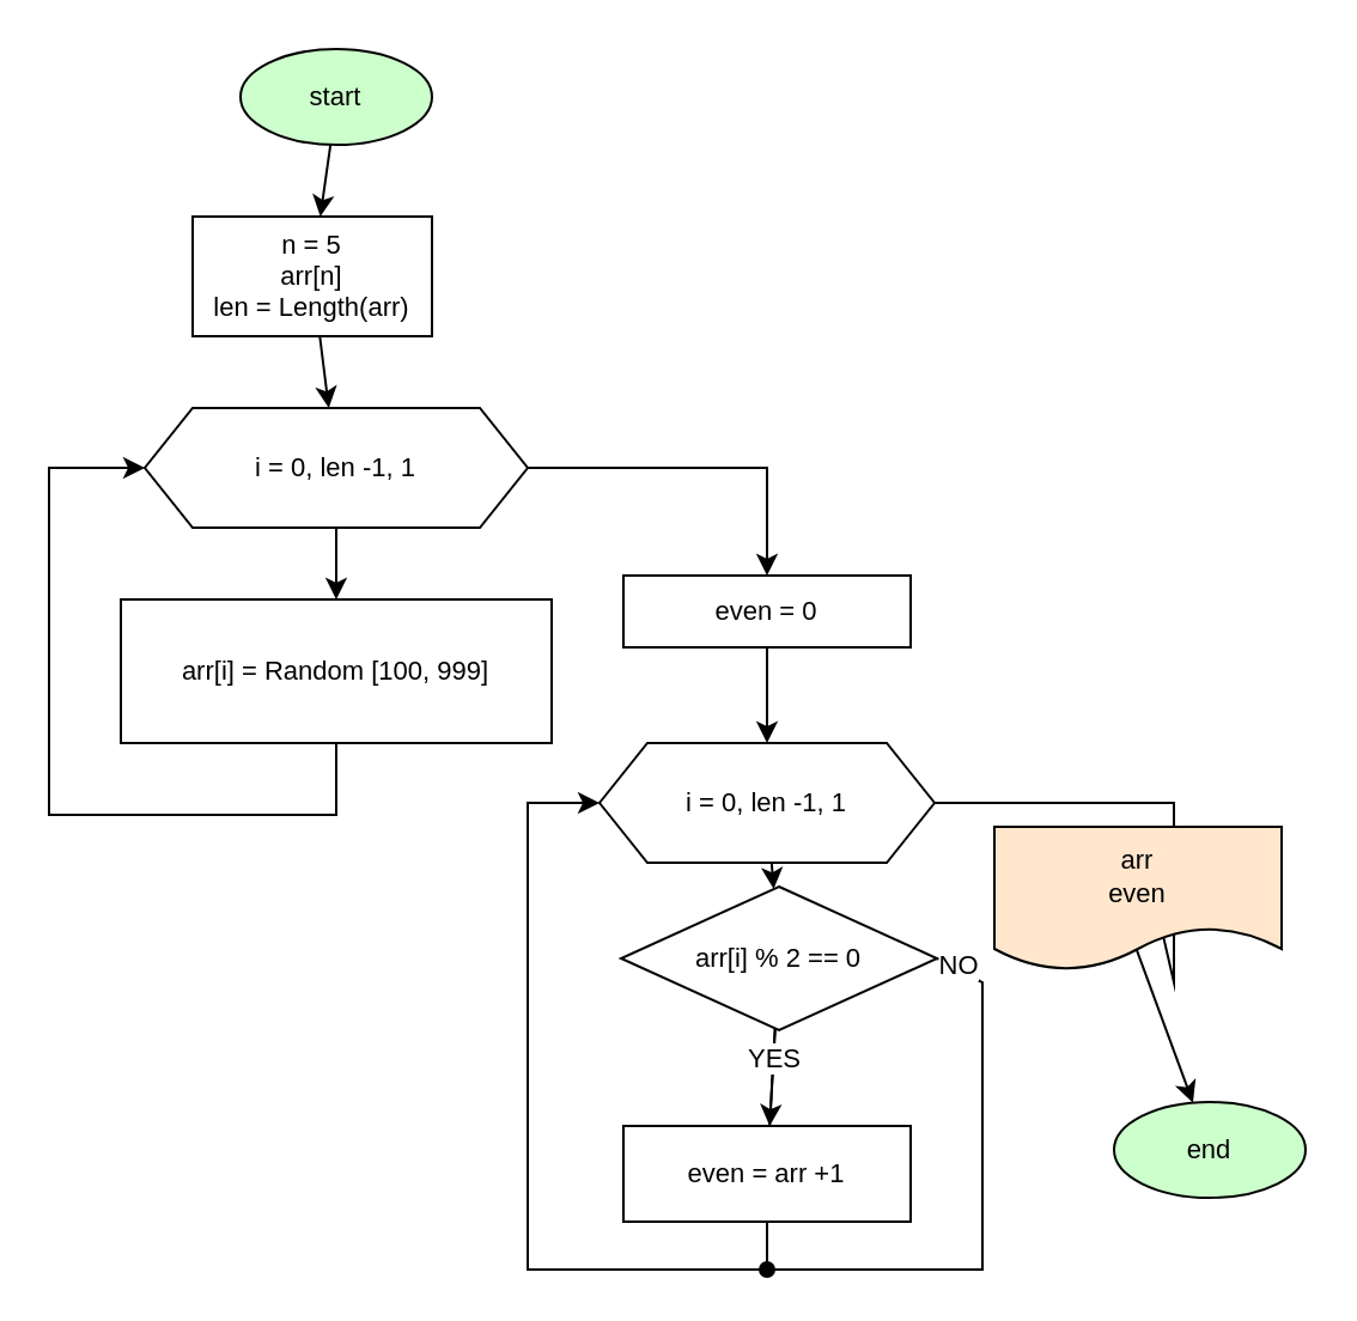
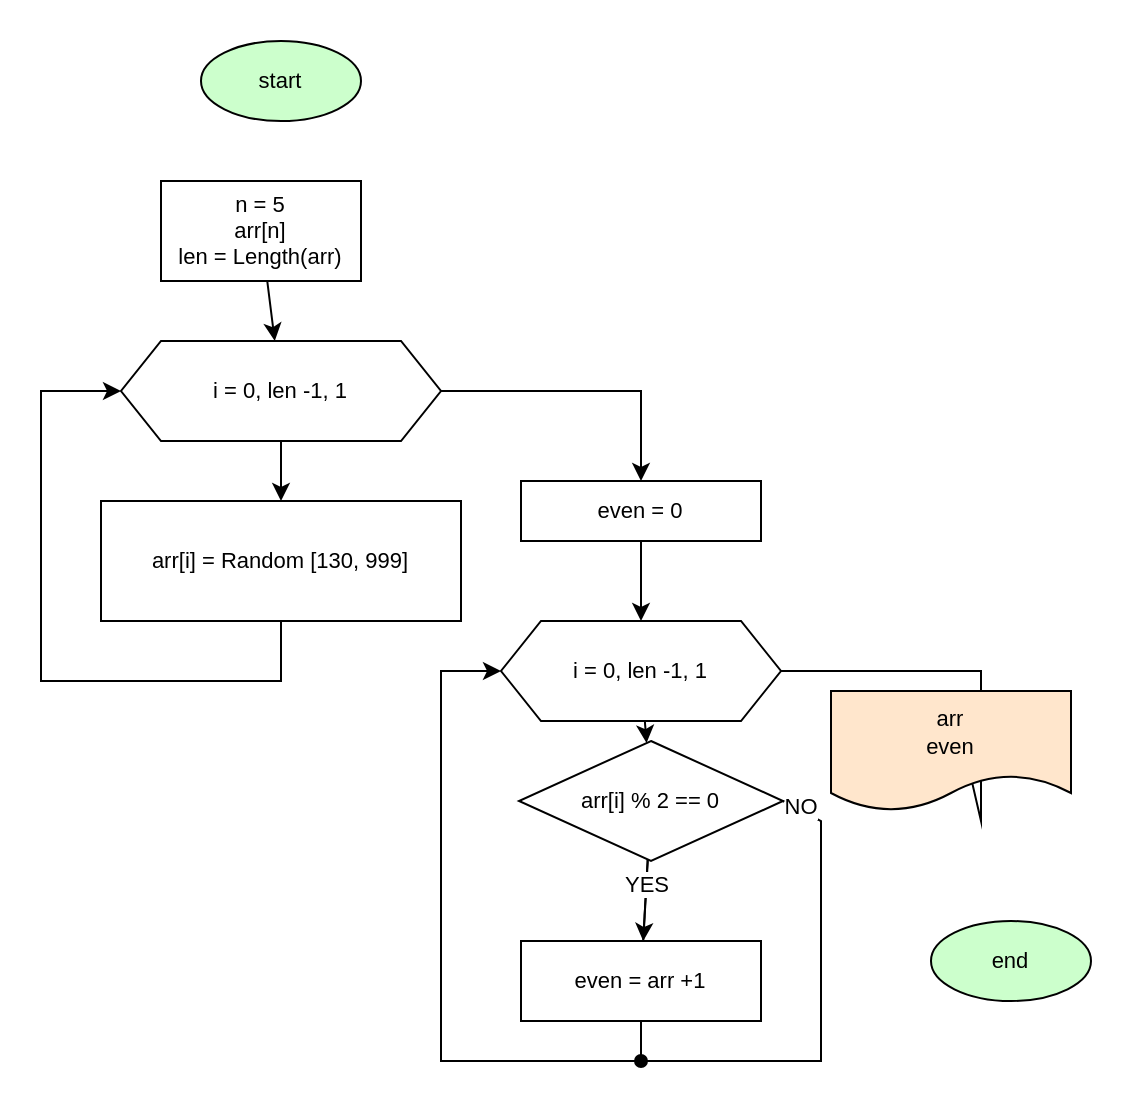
  <mxCell id="0" />
  <mxCell id="1" parent="0" />
- <mxCell id="2" value="" style="edgeStyle=none;rounded=0;orthogonalLoop=1;jettySize=auto;html=1;fillColor=#FFFFFF;strokeColor=#000000;fontColor=#000000;labelBackgroundColor=none;" parent="1" source="3" target="5" edge="1"><mxGeometry relative="1" as="geometry" /></mxCell>
  <mxCell id="3" value="start" style="ellipse;whiteSpace=wrap;html=1;fillColor=#CCFFCC;strokeColor=#000000;fontColor=#000000;labelBackgroundColor=none;endArrow=classic;fontSize=11;rounded=0;" parent="1" vertex="1"><mxGeometry x="100" y="20" width="80" height="40" as="geometry" /></mxCell>
  <mxCell id="4" value="" style="edgeStyle=none;rounded=0;orthogonalLoop=1;jettySize=auto;html=1;fillColor=#FFFFFF;strokeColor=#000000;fontColor=#000000;labelBackgroundColor=none;" parent="1" source="5" target="8" edge="1"><mxGeometry relative="1" as="geometry" /></mxCell>
  <mxCell id="5" value="n = 5&lt;br&gt;arr[n]&lt;br&gt;len = Length(arr)" style="rounded=0;whiteSpace=wrap;html=1;fillColor=#FFFFFF;strokeColor=#000000;fontColor=#000000;labelBackgroundColor=none;endArrow=classic;fontSize=11;" parent="1" vertex="1"><mxGeometry x="80" y="90" width="100" height="50" as="geometry" /></mxCell>
  <mxCell id="6" value="" style="edgeStyle=none;rounded=0;orthogonalLoop=1;jettySize=auto;html=1;fillColor=#FFFFFF;strokeColor=#000000;fontColor=#000000;labelBackgroundColor=none;" parent="1" source="8" target="10" edge="1"><mxGeometry relative="1" as="geometry" /></mxCell>
  <mxCell id="7" style="edgeStyle=none;rounded=0;orthogonalLoop=1;jettySize=auto;html=1;exitX=1;exitY=0.5;exitDx=0;exitDy=0;fillColor=#FFFFFF;strokeColor=#000000;fontColor=#000000;labelBackgroundColor=none;" parent="1" source="8" target="23" edge="1"><mxGeometry relative="1" as="geometry"><mxPoint x="315" y="230" as="targetPoint" /><Array as="points"><mxPoint x="320" y="195" /></Array></mxGeometry></mxCell>
  <mxCell id="8" value="i = 0, len -1, 1" style="shape=hexagon;perimeter=hexagonPerimeter2;whiteSpace=wrap;html=1;fixedSize=1;fillColor=#FFFFFF;strokeColor=#000000;fontColor=#000000;labelBackgroundColor=none;endArrow=classic;fontSize=11;rounded=0;" parent="1" vertex="1"><mxGeometry x="60" y="170" width="160" height="50" as="geometry" /></mxCell>
  <mxCell id="9" style="edgeStyle=none;rounded=0;orthogonalLoop=1;jettySize=auto;html=1;exitX=0.5;exitY=1;exitDx=0;exitDy=0;entryX=0;entryY=0.5;entryDx=0;entryDy=0;fillColor=#FFFFFF;strokeColor=#000000;fontColor=#000000;labelBackgroundColor=none;" parent="1" source="10" target="8" edge="1"><mxGeometry relative="1" as="geometry"><Array as="points"><mxPoint x="140" y="340" /><mxPoint x="20" y="340" /><mxPoint x="20" y="195" /></Array></mxGeometry></mxCell>
- <mxCell id="10" value="arr[i] = Random [100, 999]" style="whiteSpace=wrap;html=1;fillColor=#FFFFFF;strokeColor=#000000;fontColor=#000000;labelBackgroundColor=none;endArrow=classic;fontSize=11;rounded=0;" parent="1" vertex="1"><mxGeometry x="50" y="250" width="180" height="60" as="geometry" /></mxCell>
+ <mxCell id="10" value="arr[i] = Random [130, 999]" style="whiteSpace=wrap;html=1;fillColor=#FFFFFF;strokeColor=#000000;fontColor=#000000;labelBackgroundColor=none;endArrow=classic;fontSize=11;rounded=0;" parent="1" vertex="1"><mxGeometry x="50" y="250" width="180" height="60" as="geometry" /></mxCell>
  <mxCell id="11" value="" style="edgeStyle=none;rounded=0;orthogonalLoop=1;jettySize=auto;html=1;fillColor=#FFFFFF;strokeColor=#000000;fontColor=#000000;labelBackgroundColor=none;" parent="1" source="12" target="17" edge="1"><mxGeometry relative="1" as="geometry" /></mxCell>
  <mxCell id="12" value="&lt;span&gt;i = 0, len -1, 1&lt;/span&gt;" style="shape=hexagon;perimeter=hexagonPerimeter2;whiteSpace=wrap;html=1;fixedSize=1;fillColor=#FFFFFF;strokeColor=#000000;fontColor=#000000;labelBackgroundColor=none;endArrow=classic;fontSize=11;rounded=0;" parent="1" vertex="1"><mxGeometry x="250" y="310" width="140" height="50" as="geometry" /></mxCell>
  <mxCell id="13" value="" style="edgeStyle=none;rounded=0;orthogonalLoop=1;jettySize=auto;html=1;fillColor=#FFFFFF;strokeColor=#000000;fontColor=#000000;labelBackgroundColor=none;" parent="1" source="17" target="21" edge="1"><mxGeometry relative="1" as="geometry" /></mxCell>
  <mxCell id="14" style="edgeStyle=none;rounded=0;orthogonalLoop=1;jettySize=auto;html=1;exitX=1;exitY=0.5;exitDx=0;exitDy=0;entryX=0.5;entryY=0;entryDx=0;entryDy=0;fillColor=#FFFFFF;strokeColor=#000000;fontColor=#000000;labelBackgroundColor=none;" parent="1" source="12" target="25" edge="1"><mxGeometry relative="1" as="geometry"><Array as="points"><mxPoint x="490" y="335" /><mxPoint x="490" y="410" /></Array></mxGeometry></mxCell>
  <mxCell id="15" style="edgeStyle=none;rounded=0;orthogonalLoop=1;jettySize=auto;html=1;exitX=1;exitY=0.5;exitDx=0;exitDy=0;endArrow=oval;endFill=1;fillColor=#FFFFFF;strokeColor=#000000;fontColor=#000000;labelBackgroundColor=none;" parent="1" source="17" edge="1"><mxGeometry relative="1" as="geometry"><mxPoint x="320" y="530" as="targetPoint" /><Array as="points"><mxPoint x="410" y="410" /><mxPoint x="410" y="530" /></Array></mxGeometry></mxCell>
  <mxCell id="16" value="NO" style="edgeLabel;html=1;align=center;verticalAlign=middle;resizable=0;points=[];endArrow=classic;rounded=0;strokeColor=#000000;fillColor=#FFFFFF;fontColor=#000000;labelBackgroundColor=#FFFFFF;" parent="15" vertex="1" connectable="0"><mxGeometry x="-0.949" y="-2" relative="1" as="geometry"><mxPoint x="4" y="-2" as="offset" /></mxGeometry></mxCell>
  <mxCell id="17" value="arr[i] % 2 == 0" style="rhombus;whiteSpace=wrap;html=1;fillColor=#FFFFFF;strokeColor=#000000;fontColor=#000000;labelBackgroundColor=none;endArrow=classic;fontSize=11;rounded=0;" parent="1" vertex="1"><mxGeometry x="259" y="370" width="132" height="60" as="geometry" /></mxCell>
  <mxCell id="18" style="edgeStyle=none;rounded=0;orthogonalLoop=1;jettySize=auto;html=1;entryX=0;entryY=0.5;entryDx=0;entryDy=0;exitX=0.5;exitY=1;exitDx=0;exitDy=0;fillColor=#FFFFFF;strokeColor=#000000;fontColor=#000000;labelBackgroundColor=none;" parent="1" source="21" target="12" edge="1"><mxGeometry relative="1" as="geometry"><Array as="points"><mxPoint x="320" y="530" /><mxPoint x="220" y="530" /><mxPoint x="220" y="335" /></Array></mxGeometry></mxCell>
  <mxCell id="19" value="" style="edgeStyle=none;html=1;labelBackgroundColor=#F0F0F0;fontFamily=Helvetica;fontSize=11;fontColor=#000000;endArrow=none;endFill=0;strokeColor=#000000;" parent="1" source="21" target="17" edge="1"><mxGeometry relative="1" as="geometry" /></mxCell>
  <mxCell id="20" value="YES" style="edgeLabel;html=1;align=center;verticalAlign=middle;resizable=0;points=[];fontSize=11;fontFamily=Helvetica;fontColor=#000000;labelBackgroundColor=#FFFFFF;" parent="19" vertex="1" connectable="0"><mxGeometry x="0.607" relative="1" as="geometry"><mxPoint y="4" as="offset" /></mxGeometry></mxCell>
  <mxCell id="21" value="even = arr +1" style="whiteSpace=wrap;html=1;fillColor=#FFFFFF;strokeColor=#000000;fontColor=#000000;labelBackgroundColor=none;endArrow=classic;fontSize=11;rounded=0;" parent="1" vertex="1"><mxGeometry x="260" y="470" width="120" height="40" as="geometry" /></mxCell>
  <mxCell id="22" value="" style="edgeStyle=none;rounded=0;orthogonalLoop=1;jettySize=auto;html=1;entryX=0.5;entryY=0;entryDx=0;entryDy=0;fillColor=#FFFFFF;strokeColor=#000000;fontColor=#000000;labelBackgroundColor=none;" parent="1" source="23" target="12" edge="1"><mxGeometry relative="1" as="geometry" /></mxCell>
  <mxCell id="23" value="even = 0" style="rounded=0;whiteSpace=wrap;html=1;fillColor=#FFFFFF;strokeColor=#000000;fontColor=#000000;labelBackgroundColor=none;endArrow=classic;fontSize=11;" parent="1" vertex="1"><mxGeometry x="260" y="240" width="120" height="30" as="geometry" /></mxCell>
- <mxCell id="24" value="" style="edgeStyle=none;rounded=0;orthogonalLoop=1;jettySize=auto;html=1;exitX=0.492;exitY=0.839;exitDx=0;exitDy=0;exitPerimeter=0;fillColor=#FFFFFF;strokeColor=#000000;fontColor=#000000;labelBackgroundColor=none;" parent="1" source="25" target="26" edge="1"><mxGeometry relative="1" as="geometry" /></mxCell>
  <mxCell id="25" value="arr&lt;br&gt;even" style="shape=document;whiteSpace=wrap;html=1;boundedLbl=1;fillColor=#FFE6CC;strokeColor=#000000;fontColor=#000000;labelBackgroundColor=none;endArrow=classic;fontSize=11;rounded=0;" parent="1" vertex="1"><mxGeometry x="415" y="345" width="120" height="60" as="geometry" /></mxCell>
  <mxCell id="26" value="end" style="ellipse;whiteSpace=wrap;html=1;fillColor=#CCFFCC;strokeColor=#000000;fontColor=#000000;labelBackgroundColor=none;endArrow=classic;fontSize=11;rounded=0;" parent="1" vertex="1"><mxGeometry x="465" y="460" width="80" height="40" as="geometry" /></mxCell>
